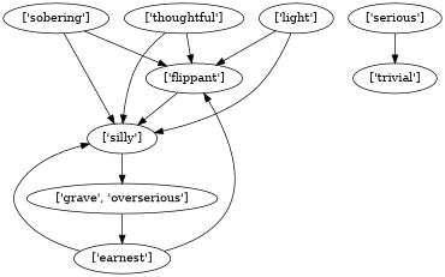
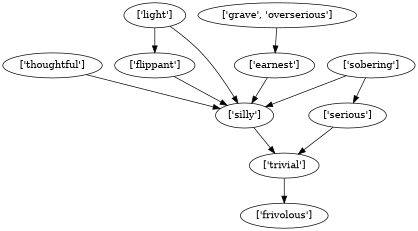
  strict digraph {
    "['thoughtful']"
    "['flippant']"
    "['silly']"
    "['trivial']"
+   "['frivolous']"
    "['grave', 'overserious']"
    "['earnest']"
    "['sobering']"
    "['serious']"
    "['light']"
-   "['thoughtful']" -> "['flippant']"
    "['thoughtful']" -> "['silly']"
    "['flippant']" -> "['silly']"
-   "['silly']" -> "['grave', 'overserious']"
+   "['silly']" -> "['trivial']"
+   "['trivial']" -> "['frivolous']"
    "['grave', 'overserious']" -> "['earnest']"
-   "['earnest']" -> "['flippant']"
    "['earnest']" -> "['silly']"
-   "['sobering']" -> "['flippant']"
+   "['sobering']" -> "['serious']"
    "['sobering']" -> "['silly']"
    "['serious']" -> "['trivial']"
    "['light']" -> "['flippant']"
    "['light']" -> "['silly']"
  }
